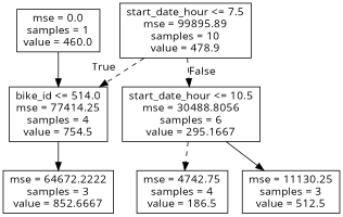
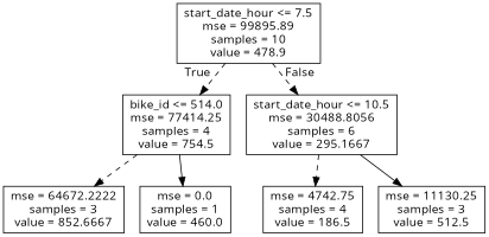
  digraph {
    fontname="Open Sans"
    node [fontname="Open Sans" shape=box]
    edge [fontname="Open Sans" style=dashed]
    n1 [label="start_date_hour <= 7.5\nmse = 99895.89\nsamples = 10\nvalue = 478.9"]
    n2 [label="bike_id <= 514.0\nmse = 77414.25\nsamples = 4\nvalue = 754.5"]
    n3 [label="start_date_hour <= 10.5\nmse = 30488.8056\nsamples = 6\nvalue = 295.1667"]
    n4 [label="mse = 64672.2222\nsamples = 3\nvalue = 852.6667"]
    n5 [label="mse = 0.0\nsamples = 1\nvalue = 460.0"]
    n6 [label="mse = 4742.75\nsamples = 4\nvalue = 186.5"]
    n7 [label="mse = 11130.25\nsamples = 3\nvalue = 512.5"]
    n1 -> n2 [headlabel=True labelangle=45 labeldistance=2.5]
    n1 -> n3 [headlabel=False labelangle=-45 labeldistance=2.5]
-   n2 -> n4 [style=solid]
-   n5 -> n2 [style=solid]
+   n2 -> n4
+   n2 -> n5 [style=solid]
    n3 -> n6
    n3 -> n7 [style=solid]
  }
